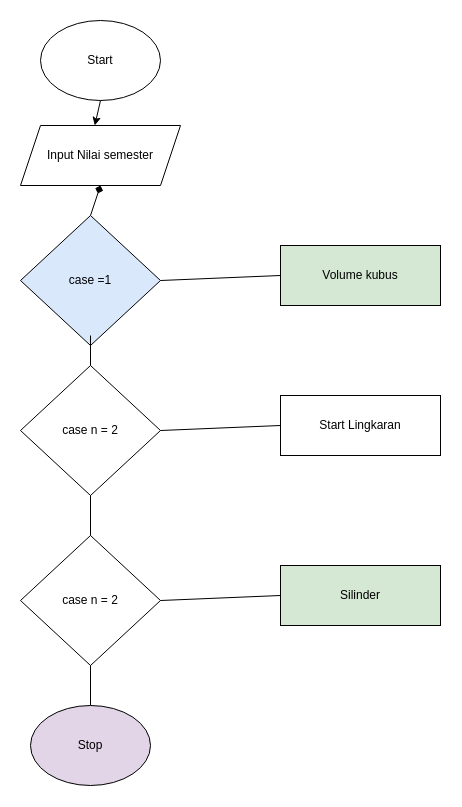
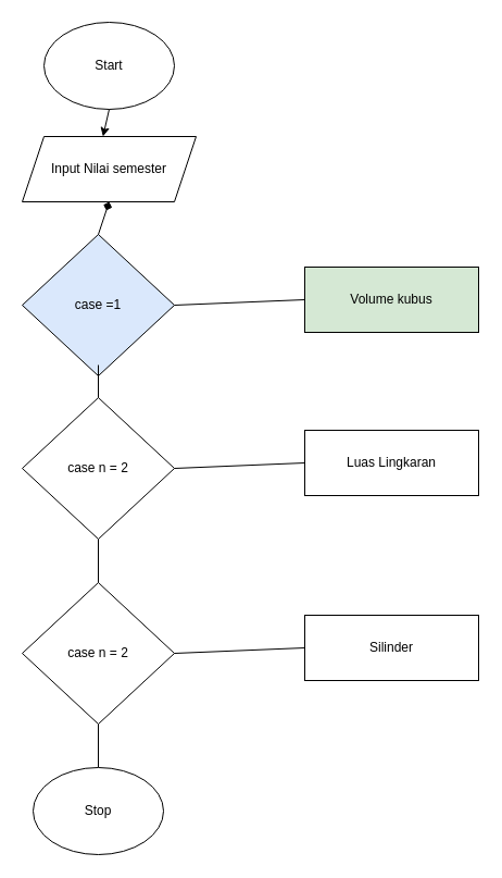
  <mxCell id="0" />
  <mxCell id="1" parent="0" />
  <mxCell id="2" value="Start" style="ellipse;whiteSpace=wrap;html=1;" vertex="1" parent="1"><mxGeometry x="40" y="20" width="120" height="80" as="geometry" /></mxCell>
  <mxCell id="3" value="" style="endArrow=classic;html=1;exitX=0.5;exitY=1;exitDx=0;exitDy=0;" edge="1" parent="1" source="2"><mxGeometry width="50" height="50" relative="1" as="geometry"><mxPoint x="40" y="335" as="sourcePoint" /><mxPoint x="94.286" y="125" as="targetPoint" /></mxGeometry></mxCell>
  <mxCell id="4" value="Input Nilai semester&lt;br&gt;" style="shape=parallelogram;perimeter=parallelogramPerimeter;whiteSpace=wrap;html=1;fixedSize=1;" vertex="1" parent="1"><mxGeometry x="20" y="125" width="160" height="60" as="geometry" /></mxCell>
  <mxCell id="5" value="case =1" style="rhombus;whiteSpace=wrap;html=1;fillColor=#dae8fc;" vertex="1" parent="1"><mxGeometry x="20" y="215" width="140" height="130" as="geometry" /></mxCell>
  <mxCell id="6" value="case n = 2" style="rhombus;whiteSpace=wrap;html=1;" vertex="1" parent="1"><mxGeometry x="20" y="365" width="140" height="130" as="geometry" /></mxCell>
  <mxCell id="7" value="case n = 2" style="rhombus;whiteSpace=wrap;html=1;" vertex="1" parent="1"><mxGeometry x="20" y="535" width="140" height="130" as="geometry" /></mxCell>
  <mxCell id="8" value="" style="endArrow=diamond;html=1;entryX=0.5;entryY=1;entryDx=0;entryDy=0;exitX=0.5;exitY=0;exitDx=0;exitDy=0;" edge="1" parent="1" source="5" target="4"><mxGeometry width="50" height="50" relative="1" as="geometry"><mxPoint x="70" y="225" as="sourcePoint" /><mxPoint x="120" y="175" as="targetPoint" /></mxGeometry></mxCell>
  <mxCell id="9" value="" style="endArrow=none;html=1;exitX=0.5;exitY=0;exitDx=0;exitDy=0;" edge="1" parent="1" source="6"><mxGeometry width="50" height="50" relative="1" as="geometry"><mxPoint x="40" y="385" as="sourcePoint" /><mxPoint x="90" y="335" as="targetPoint" /></mxGeometry></mxCell>
  <mxCell id="10" value="" style="endArrow=none;html=1;entryX=0.5;entryY=1;entryDx=0;entryDy=0;exitX=0.5;exitY=0;exitDx=0;exitDy=0;" edge="1" parent="1" source="7" target="6"><mxGeometry width="50" height="50" relative="1" as="geometry"><mxPoint x="70" y="545" as="sourcePoint" /><mxPoint x="120" y="495" as="targetPoint" /></mxGeometry></mxCell>
  <mxCell id="11" value="" style="endArrow=none;html=1;entryX=0.5;entryY=1;entryDx=0;entryDy=0;exitX=0.5;exitY=0;exitDx=0;exitDy=0;" edge="1" parent="1" target="7"><mxGeometry width="50" height="50" relative="1" as="geometry"><mxPoint x="90" y="705" as="sourcePoint" /><mxPoint x="130" y="665" as="targetPoint" /></mxGeometry></mxCell>
  <mxCell id="12" value="" style="endArrow=none;html=1;exitX=1;exitY=0.5;exitDx=0;exitDy=0;" edge="1" parent="1" source="5"><mxGeometry width="50" height="50" relative="1" as="geometry"><mxPoint x="160" y="205" as="sourcePoint" /><mxPoint x="280" y="275" as="targetPoint" /></mxGeometry></mxCell>
  <mxCell id="13" value="Volume kubus" style="rounded=0;whiteSpace=wrap;html=1;fillColor=#d5e8d4;" vertex="1" parent="1"><mxGeometry x="280" y="245" width="160" height="60" as="geometry" /></mxCell>
  <mxCell id="14" value="" style="endArrow=none;html=1;exitX=1;exitY=0.5;exitDx=0;exitDy=0;" edge="1" parent="1"><mxGeometry width="50" height="50" relative="1" as="geometry"><mxPoint x="160" y="430" as="sourcePoint" /><mxPoint x="280" y="425" as="targetPoint" /></mxGeometry></mxCell>
- <mxCell id="15" value="Start Lingkaran" style="rounded=0;whiteSpace=wrap;html=1;" vertex="1" parent="1"><mxGeometry x="280" y="395" width="160" height="60" as="geometry" /></mxCell>
+ <mxCell id="15" value="Luas Lingkaran" style="rounded=0;whiteSpace=wrap;html=1;" vertex="1" parent="1"><mxGeometry x="280" y="395" width="160" height="60" as="geometry" /></mxCell>
  <mxCell id="16" value="" style="endArrow=none;html=1;exitX=1;exitY=0.5;exitDx=0;exitDy=0;" edge="1" parent="1"><mxGeometry width="50" height="50" relative="1" as="geometry"><mxPoint x="160" y="600" as="sourcePoint" /><mxPoint x="280" y="595" as="targetPoint" /></mxGeometry></mxCell>
- <mxCell id="17" value="Silinder" style="rounded=0;whiteSpace=wrap;html=1;fillColor=#d5e8d4;" vertex="1" parent="1"><mxGeometry x="280" y="565" width="160" height="60" as="geometry" /></mxCell>
- <mxCell id="18" value="Stop" style="ellipse;whiteSpace=wrap;html=1;fillColor=#e1d5e7;" vertex="1" parent="1"><mxGeometry x="30" y="705" width="120" height="80" as="geometry" /></mxCell>
+ <mxCell id="17" value="Silinder" style="rounded=0;whiteSpace=wrap;html=1;" vertex="1" parent="1"><mxGeometry x="280" y="565" width="160" height="60" as="geometry" /></mxCell>
+ <mxCell id="18" value="Stop" style="ellipse;whiteSpace=wrap;html=1;" vertex="1" parent="1"><mxGeometry x="30" y="705" width="120" height="80" as="geometry" /></mxCell>
